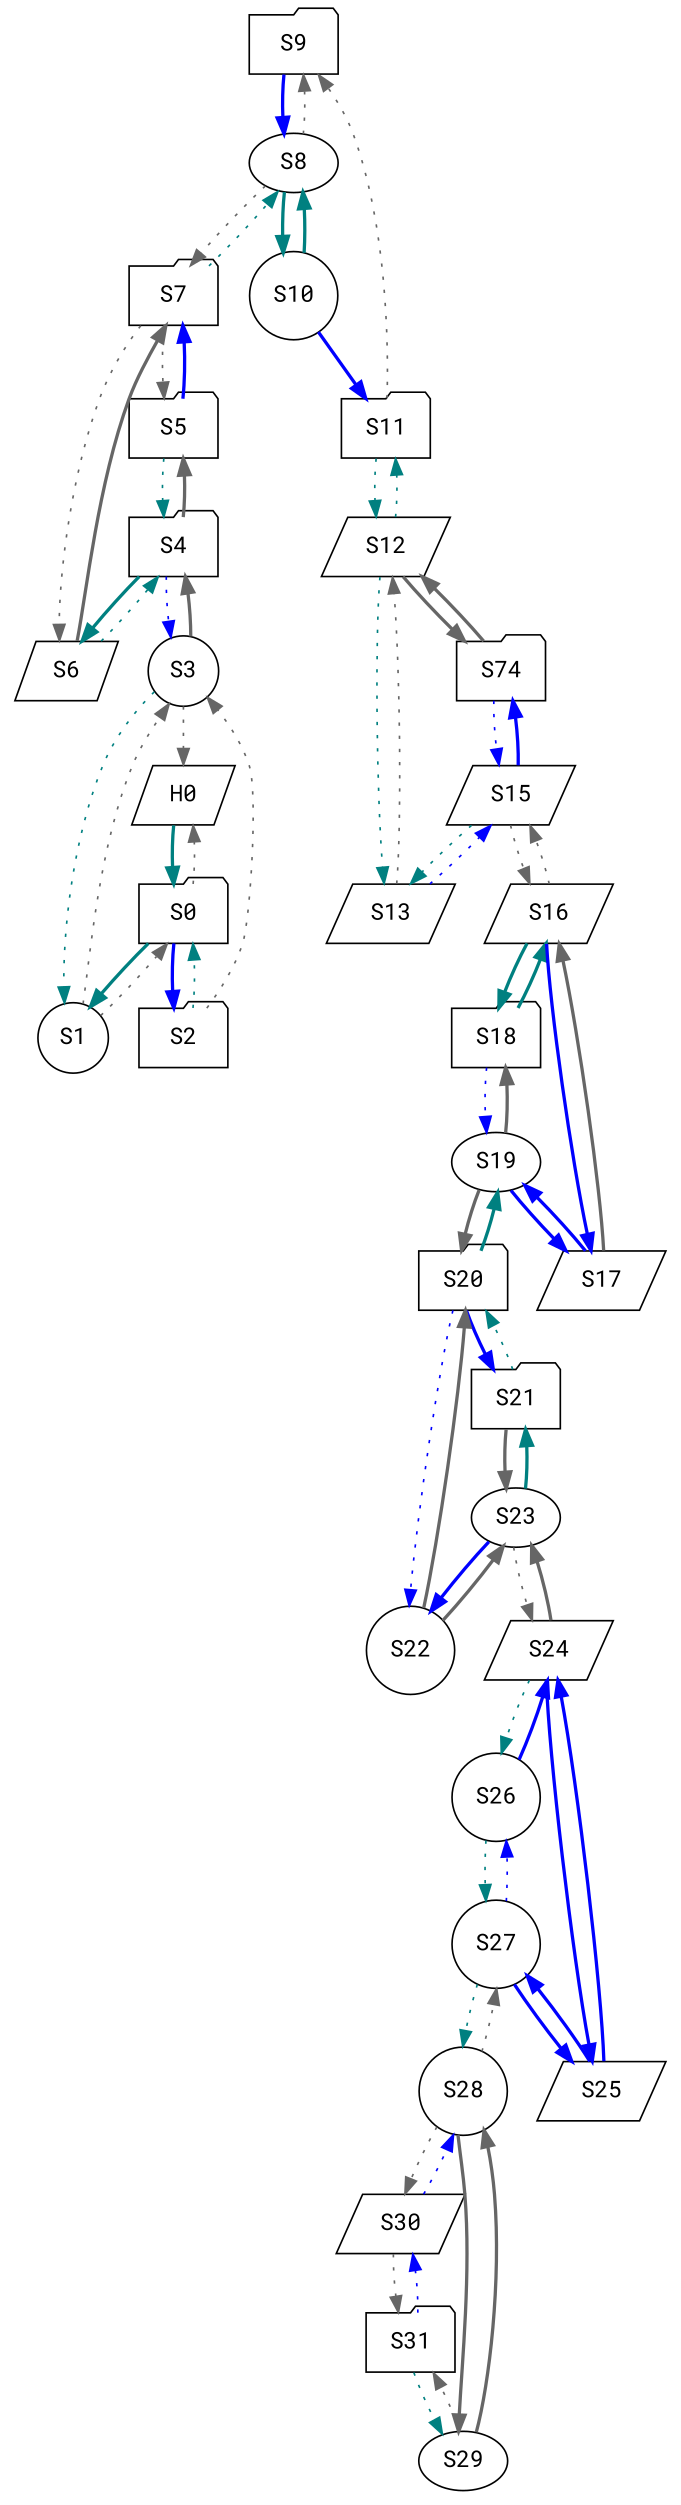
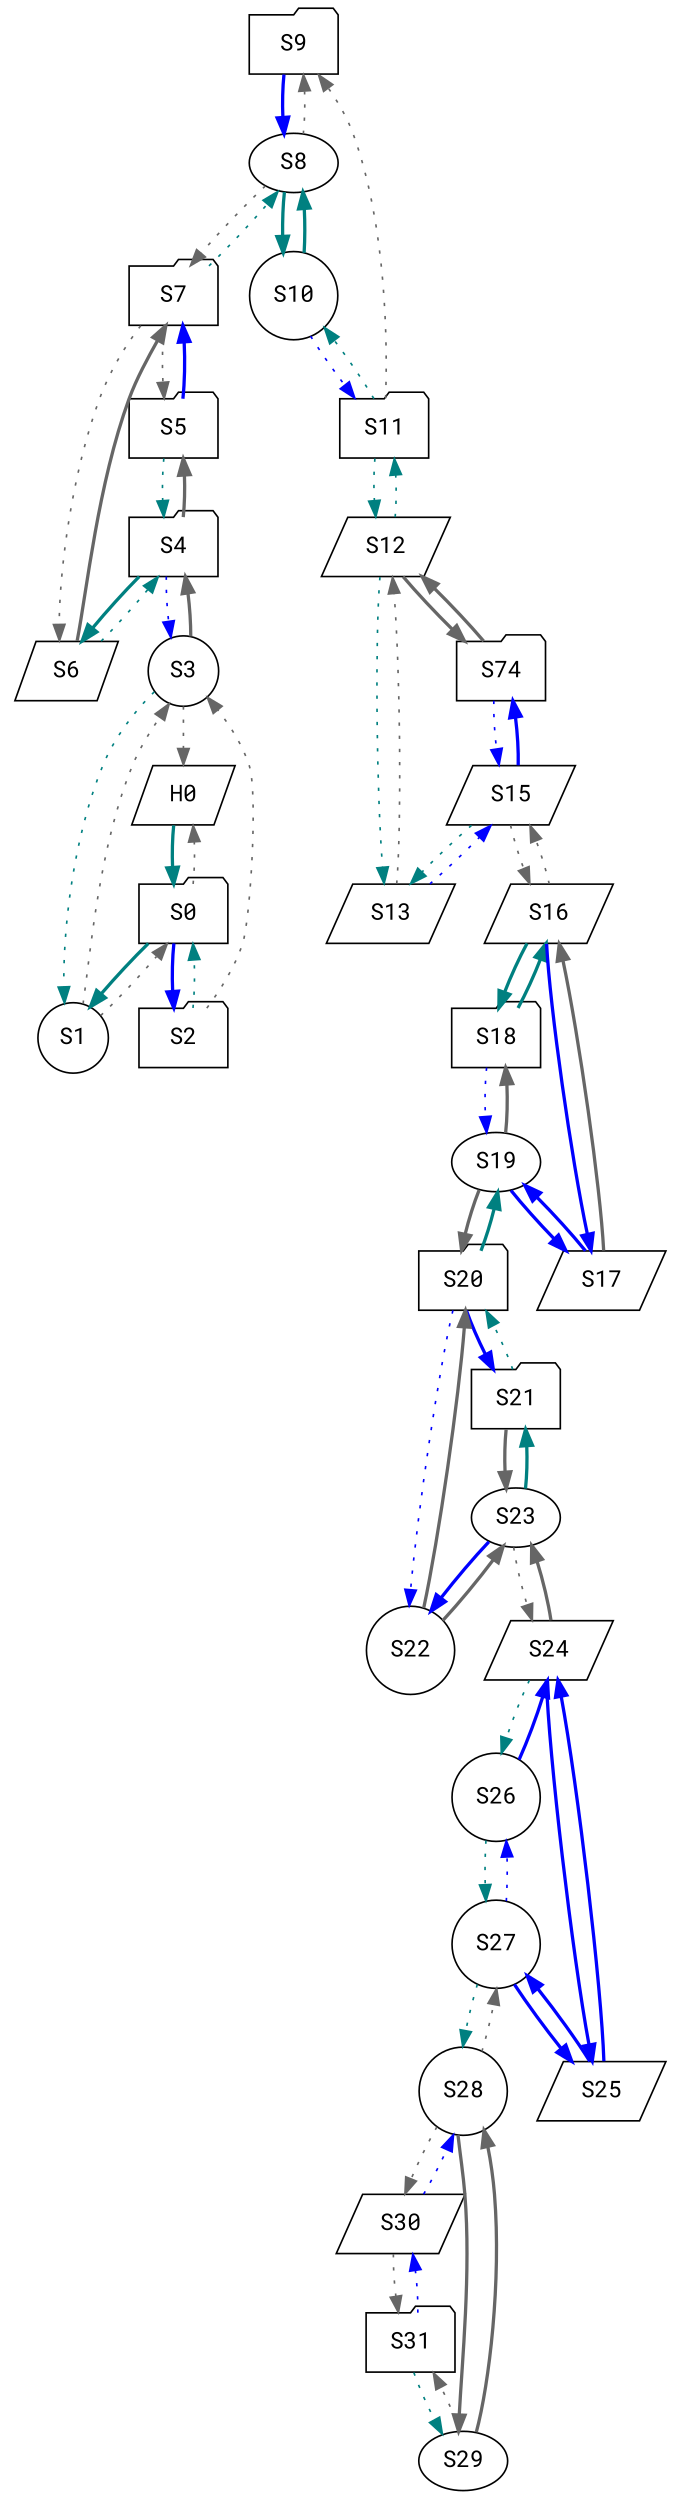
  strict digraph {
    fontname="Roboto Mono"
    node [fontname="Roboto Mono" shape=folder type=switch]
    edge [color=gray40 dst_port=2 fontname="Roboto Mono" src_port=1 style=dotted]
    S9 [ip="10.0.0.9" mac="00:00:0a:00:00:09"]
    S8 [ip="10.0.0.8" mac="00:00:0a:00:00:08" shape=ellipse]
    S7 [ip="10.0.0.7" mac="00:00:0a:00:00:07"]
    S10 [ip="10.0.0.10" mac="00:00:0a:00:00:0a" shape=circle]
    S11 [ip="10.0.0.11" mac="00:00:0a:00:00:0b"]
    S12 [ip="10.0.0.12" mac="00:00:0a:00:00:0c" shape=parallelogram]
    S6 [ip="10.0.0.6" mac="00:00:0a:00:00:06" shape=parallelogram]
    S5 [ip="10.0.0.5" mac="00:00:0a:00:00:05"]
    S13 [ip="10.0.0.13" mac="00:00:0a:00:00:0d" shape=parallelogram]
    n10 [ip="10.0.0.14" label=S74 mac="00:00:0a:00:00:0e"]
    S4 [ip="10.0.0.4" mac="00:00:0a:00:00:04"]
    S3 [ip="10.0.0.3" mac="00:00:0a:00:00:03" shape=circle]
    S1 [ip="10.0.0.1" mac="00:00:0a:00:00:01" shape=circle]
    H0 [ip="10.255.255.253" mac="00:00:0a:ff:ff:fd" shape=parallelogram type=host]
    S2 [ip="10.0.0.2" mac="00:00:0a:00:00:02"]
    S0 [ip="10.0.0.0" mac="00:00:0a:00:00:00"]
    S30 [ip="10.0.0.30" mac="00:00:0a:00:00:1e" shape=parallelogram]
    S28 [ip="10.0.0.28" mac="00:00:0a:00:00:1c" shape=circle]
    S31 [ip="10.0.0.31" mac="00:00:0a:00:00:1f"]
    S27 [ip="10.0.0.27" mac="00:00:0a:00:00:1b" shape=circle]
    S29 [ip="10.0.0.29" mac="00:00:0a:00:00:1d" shape=ellipse]
    S26 [ip="10.0.0.26" mac="00:00:0a:00:00:1a" shape=circle]
    S25 [ip="10.0.0.25" mac="00:00:0a:00:00:19" shape=parallelogram]
    S19 [ip="10.0.0.19" mac="00:00:0a:00:00:13" shape=ellipse]
    S18 [ip="10.0.0.18" mac="00:00:0a:00:00:12"]
    S17 [ip="10.0.0.17" mac="00:00:0a:00:00:11" shape=parallelogram]
    S20 [ip="10.0.0.20" mac="00:00:0a:00:00:14"]
    S16 [ip="10.0.0.16" mac="00:00:0a:00:00:10" shape=parallelogram]
    S22 [ip="10.0.0.22" mac="00:00:0a:00:00:16" shape=circle]
    S21 [ip="10.0.0.21" mac="00:00:0a:00:00:15"]
    S15 [ip="10.0.0.15" mac="00:00:0a:00:00:0f" shape=parallelogram]
    S23 [ip="10.0.0.23" mac="00:00:0a:00:00:17" shape=ellipse]
    S24 [ip="10.0.0.24" mac="00:00:0a:00:00:18" shape=parallelogram]
    S9 -> S8 [color=blue style=bold]
    S8 -> S9 [dst_port=1 src_port=2]
    S8 -> S7 [dst_port=3]
    S8 -> S10 [color=teal dst_port=1 src_port=3 style=bold]
    S7 -> S8 [color=teal dst_port=1 src_port=3]
    S7 -> S6 [src_port=2]
    S7 -> S5
    S10 -> S8 [color=teal dst_port=3 style=bold]
-   S10 -> S11 [color=blue src_port=2 style=bold]
+   S10 -> S11 [color=blue src_port=2]
    S11 -> S9
+   S11 -> S10 [color=teal src_port=2]
    S11 -> S12 [color=teal dst_port=1 src_port=3]
    S12 -> S11 [color=teal dst_port=3]
    S12 -> S13 [color=teal dst_port=1 src_port=2]
    S12 -> n10 [dst_port=1 src_port=3 style=bold]
    S6 -> S7 [src_port=2 style=bold]
    S6 -> S4 [color=teal dst_port=3]
    S5 -> S7 [color=blue dst_port=1 src_port=2 style=bold]
    S5 -> S4 [color=teal]
    S13 -> S12
    S13 -> S15 [color=blue dst_port=1 src_port=2]
    n10 -> S12 [dst_port=3 style=bold]
    n10 -> S15 [color=blue src_port=2]
    S4 -> S6 [color=teal dst_port=1 src_port=3 style=bold]
    S4 -> S5 [dst_port=1 src_port=2 style=bold]
    S4 -> S3 [color=blue dst_port=3]
    S3 -> S4 [dst_port=1 src_port=3 style=bold]
    S3 -> S1 [color=teal]
    S3 -> H0 [src_port=2]
    S1 -> S3 [dst_port=1 src_port=2]
    S1 -> S0
    H0 -> S0 [color=teal dst_port=1 style=bold]
    S2 -> S3 [src_port=2]
    S2 -> S0 [color=teal dst_port=3]
    S0 -> S1 [color=teal dst_port=1 src_port=2 style=bold]
    S0 -> H0 [dst_port=1]
    S0 -> S2 [color=blue dst_port=1 src_port=3 style=bold]
    S30 -> S28 [color=blue dst_port=3]
    S30 -> S31 [src_port=2]
    S28 -> S30 [dst_port=1 src_port=3]
    S28 -> S27 [dst_port=3]
    S28 -> S29 [dst_port=1 src_port=2 style=bold]
    S31 -> S30 [color=blue src_port=2]
    S31 -> S29 [color=teal]
    S27 -> S28 [color=teal dst_port=1 src_port=3]
    S27 -> S26 [color=blue src_port=2]
    S27 -> S25 [color=blue style=bold]
    S29 -> S28 [style=bold]
    S29 -> S31 [dst_port=1 src_port=2]
    S26 -> S27 [color=teal src_port=2]
    S26 -> S24 [color=blue dst_port=3 style=bold]
    S25 -> S27 [color=blue dst_port=1 src_port=2 style=bold]
    S25 -> S24 [color=blue style=bold]
    S19 -> S18 [src_port=2 style=bold]
    S19 -> S17 [color=blue style=bold]
    S19 -> S20 [dst_port=1 src_port=3 style=bold]
    S18 -> S19 [color=blue src_port=2]
    S18 -> S16 [color=teal dst_port=3 style=bold]
    S17 -> S19 [color=blue dst_port=1 src_port=2 style=bold]
    S17 -> S16 [style=bold]
    S20 -> S19 [color=teal dst_port=3 style=bold]
    S20 -> S22 [color=blue dst_port=1 src_port=3]
    S20 -> S21 [color=blue dst_port=1 src_port=2 style=bold]
    S16 -> S18 [color=teal dst_port=1 src_port=3 style=bold]
    S16 -> S17 [color=blue dst_port=1 src_port=2 style=bold]
    S16 -> S15 [dst_port=3]
    S22 -> S20 [dst_port=3 style=bold]
    S22 -> S23 [src_port=2 style=bold]
    S21 -> S20 [color=teal]
    S21 -> S23 [dst_port=1 src_port=2 style=bold]
    S15 -> S13 [color=teal]
    S15 -> n10 [color=blue src_port=2 style=bold]
    S15 -> S16 [dst_port=1 src_port=3]
    S23 -> S22 [color=blue src_port=2 style=bold]
    S23 -> S21 [color=teal style=bold]
    S23 -> S24 [dst_port=1 src_port=3]
    S24 -> S26 [color=teal dst_port=1 src_port=3]
    S24 -> S25 [color=blue dst_port=1 src_port=2 style=bold]
    S24 -> S23 [dst_port=3 style=bold]
  }
